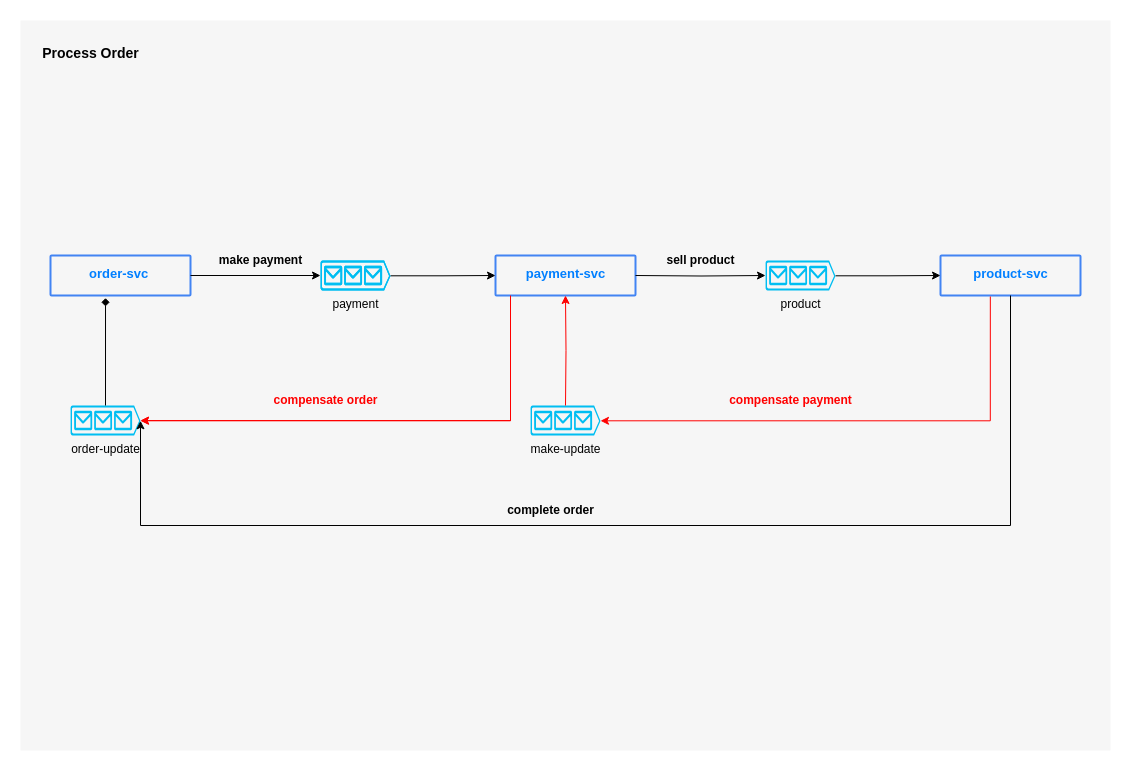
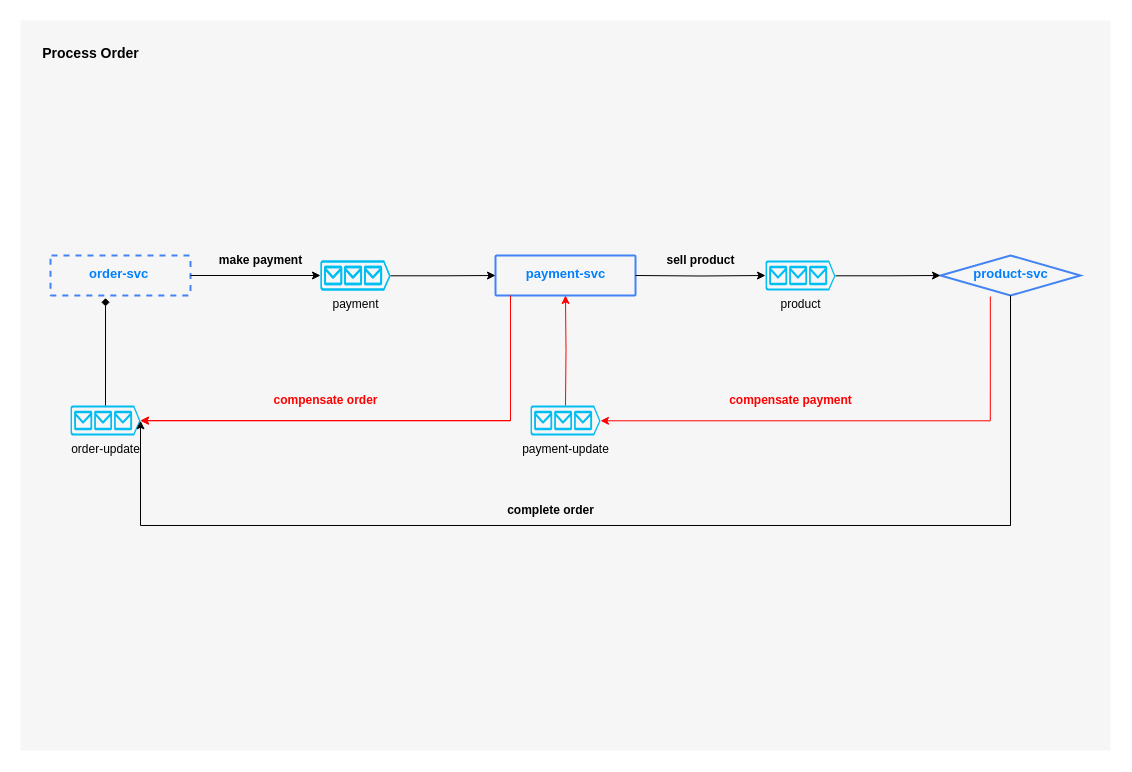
  <mxCell id="0" />
  <mxCell id="1" parent="0" />
  <mxCell id="2" value="" style="fillColor=#F6F6F6;strokeColor=none;shadow=0;gradientColor=none;fontSize=14;align=left;spacing=10;fontColor=#717171;9E9E9E;verticalAlign=top;spacingTop=-4;fontStyle=0;spacingLeft=40;html=1;" parent="1" vertex="1"><mxGeometry x="20" y="20" width="1090" height="730" as="geometry" /></mxCell>
- <mxCell id="3" value="&lt;font color=&quot;#007fff&quot;&gt;&lt;span style=&quot;font-size: 13px;&quot;&gt;&lt;b&gt;order-svc&lt;span style=&quot;white-space: pre;&quot;&gt; &lt;/span&gt;&lt;/b&gt;&lt;/span&gt;&lt;/font&gt;" style="rounded=1;absoluteArcSize=1;arcSize=2;html=1;strokeColor=#4284F3;gradientColor=none;shadow=0;fontSize=12;fontColor=#9E9E9E;align=center;verticalAlign=top;spacing=10;spacingTop=-4;fillColor=none;strokeWidth=2;" parent="2" vertex="1"><mxGeometry x="30" y="235" width="140" height="40" as="geometry" /></mxCell>
+ <mxCell id="3" value="&lt;font color=&quot;#007fff&quot;&gt;&lt;span style=&quot;font-size: 13px;&quot;&gt;&lt;b&gt;order-svc&lt;span style=&quot;white-space: pre;&quot;&gt; &lt;/span&gt;&lt;/b&gt;&lt;/span&gt;&lt;/font&gt;" style="rounded=1;absoluteArcSize=1;arcSize=2;html=1;strokeColor=#4284F3;gradientColor=none;shadow=0;fontSize=12;fontColor=#9E9E9E;align=center;verticalAlign=top;spacing=10;spacingTop=-4;fillColor=none;strokeWidth=2;dashed=1;" parent="2" vertex="1"><mxGeometry x="30" y="235" width="140" height="40" as="geometry" /></mxCell>
  <mxCell id="4" value="&lt;font color=&quot;#007fff&quot;&gt;&lt;span style=&quot;font-size: 13px;&quot;&gt;&lt;b&gt;payment-svc&lt;/b&gt;&lt;/span&gt;&lt;/font&gt;" style="rounded=1;absoluteArcSize=1;arcSize=2;html=1;strokeColor=#4284F3;gradientColor=none;shadow=0;fontSize=12;fontColor=#9E9E9E;align=center;verticalAlign=top;spacing=10;spacingTop=-4;fillColor=none;strokeWidth=2;" parent="2" vertex="1"><mxGeometry x="475" y="235" width="140" height="40" as="geometry" /></mxCell>
- <mxCell id="5" value="&lt;font color=&quot;#007fff&quot;&gt;&lt;span style=&quot;font-size: 13px;&quot;&gt;&lt;b&gt;product-svc&lt;/b&gt;&lt;/span&gt;&lt;/font&gt;" style="rounded=1;absoluteArcSize=1;arcSize=2;html=1;strokeColor=#4284F3;gradientColor=none;shadow=0;fontSize=12;fontColor=#9E9E9E;align=center;verticalAlign=top;spacing=10;spacingTop=-4;fillColor=none;strokeWidth=2;" parent="2" vertex="1"><mxGeometry x="920" y="235" width="140" height="40" as="geometry" /></mxCell>
+ <mxCell id="5" value="&lt;font color=&quot;#007fff&quot;&gt;&lt;span style=&quot;font-size: 13px;&quot;&gt;&lt;b&gt;product-svc&lt;/b&gt;&lt;/span&gt;&lt;/font&gt;" style="rhombus;absoluteArcSize=1;arcSize=2;html=1;strokeColor=#4284F3;gradientColor=none;shadow=0;fontSize=12;fontColor=#9E9E9E;align=center;verticalAlign=top;spacing=10;spacingTop=-4;fillColor=none;strokeWidth=2;" parent="2" vertex="1"><mxGeometry x="920" y="235" width="140" height="40" as="geometry" /></mxCell>
  <mxCell id="6" value="" style="edgeStyle=orthogonalEdgeStyle;rounded=0;orthogonalLoop=1;jettySize=auto;html=1;entryX=0;entryY=0.5;entryDx=0;entryDy=0;entryPerimeter=0;" parent="2" source="3" target="7" edge="1"><mxGeometry relative="1" as="geometry"><mxPoint x="280" y="255" as="targetPoint" /></mxGeometry></mxCell>
  <mxCell id="7" value="" style="verticalLabelPosition=bottom;html=1;verticalAlign=top;align=center;strokeColor=none;fillColor=#00BEF2;shape=mxgraph.azure.queue_generic;pointerEvents=1;fillStyle=solid;" parent="2" vertex="1"><mxGeometry x="300" y="240" width="70" height="30" as="geometry" /></mxCell>
  <mxCell id="8" value="" style="edgeStyle=orthogonalEdgeStyle;rounded=0;orthogonalLoop=1;jettySize=auto;html=1;exitX=1;exitY=0.51;exitDx=0;exitDy=0;exitPerimeter=0;entryX=0;entryY=0.5;entryDx=0;entryDy=0;" parent="2" source="7" target="4" edge="1"><mxGeometry relative="1" as="geometry"><mxPoint x="380" y="254.6" as="sourcePoint" /><mxPoint x="460" y="255" as="targetPoint" /></mxGeometry></mxCell>
  <mxCell id="9" value="payment" style="verticalLabelPosition=bottom;html=1;verticalAlign=top;align=center;strokeColor=none;fillColor=#00BEF2;shape=mxgraph.azure.queue_generic;pointerEvents=1;fillStyle=solid;" parent="2" vertex="1"><mxGeometry x="300" y="240" width="70" height="30" as="geometry" /></mxCell>
  <mxCell id="10" value="" style="edgeStyle=orthogonalEdgeStyle;rounded=0;orthogonalLoop=1;jettySize=auto;html=1;entryX=0;entryY=0.5;entryDx=0;entryDy=0;exitX=1;exitY=0.51;exitDx=0;exitDy=0;exitPerimeter=0;" parent="2" source="12" target="5" edge="1"><mxGeometry relative="1" as="geometry"><mxPoint x="820" y="255" as="sourcePoint" /><mxPoint x="910" y="255" as="targetPoint" /></mxGeometry></mxCell>
  <mxCell id="11" value="" style="edgeStyle=orthogonalEdgeStyle;rounded=0;orthogonalLoop=1;jettySize=auto;html=1;entryX=0;entryY=0.5;entryDx=0;entryDy=0;entryPerimeter=0;" parent="2" target="12" edge="1"><mxGeometry relative="1" as="geometry"><mxPoint x="615" y="255" as="sourcePoint" /><mxPoint x="725" y="255" as="targetPoint" /></mxGeometry></mxCell>
  <mxCell id="12" value="product" style="verticalLabelPosition=bottom;html=1;verticalAlign=top;align=center;strokeColor=none;fillColor=#00BEF2;shape=mxgraph.azure.queue_generic;pointerEvents=1;fillStyle=solid;" parent="2" vertex="1"><mxGeometry x="745" y="240" width="70" height="30" as="geometry" /></mxCell>
  <mxCell id="13" value="order-update" style="verticalLabelPosition=bottom;html=1;verticalAlign=top;align=center;strokeColor=none;fillColor=#00BEF2;shape=mxgraph.azure.queue_generic;pointerEvents=1;fillStyle=solid;" parent="2" vertex="1"><mxGeometry x="50" y="385" width="70" height="30" as="geometry" /></mxCell>
- <mxCell id="14" value="make-update" style="verticalLabelPosition=bottom;html=1;verticalAlign=top;align=center;strokeColor=none;fillColor=#00BEF2;shape=mxgraph.azure.queue_generic;pointerEvents=1;fillStyle=solid;" parent="2" vertex="1"><mxGeometry x="510" y="385" width="70" height="30" as="geometry" /></mxCell>
+ <mxCell id="14" value="payment-update" style="verticalLabelPosition=bottom;html=1;verticalAlign=top;align=center;strokeColor=none;fillColor=#00BEF2;shape=mxgraph.azure.queue_generic;pointerEvents=1;fillStyle=solid;" parent="2" vertex="1"><mxGeometry x="510" y="385" width="70" height="30" as="geometry" /></mxCell>
  <mxCell id="15" value="" style="edgeStyle=orthogonalEdgeStyle;rounded=0;orthogonalLoop=1;jettySize=auto;html=1;exitX=0.5;exitY=1;exitDx=0;exitDy=0;entryX=1;entryY=0.51;entryDx=0;entryDy=0;entryPerimeter=0;" parent="2" source="5" target="13" edge="1"><mxGeometry relative="1" as="geometry"><mxPoint x="990" y="315" as="sourcePoint" /><mxPoint x="670" y="400" as="targetPoint" /><Array as="points"><mxPoint x="990" y="505" /><mxPoint x="120" y="505" /></Array></mxGeometry></mxCell>
  <mxCell id="16" value="" style="edgeStyle=orthogonalEdgeStyle;rounded=0;orthogonalLoop=1;jettySize=auto;html=1;entryX=1;entryY=0.51;entryDx=0;entryDy=0;entryPerimeter=0;strokeColor=#FF0000;exitX=0.356;exitY=1.025;exitDx=0;exitDy=0;exitPerimeter=0;" parent="2" source="5" target="14" edge="1"><mxGeometry relative="1" as="geometry"><mxPoint x="970" y="315" as="sourcePoint" /><mxPoint x="760" y="500" as="targetPoint" /><Array as="points"><mxPoint x="970" y="400" /></Array></mxGeometry></mxCell>
  <mxCell id="17" value="" style="edgeStyle=orthogonalEdgeStyle;rounded=0;orthogonalLoop=1;jettySize=auto;html=1;strokeColor=#FF0000;entryX=0.5;entryY=1;entryDx=0;entryDy=0;" parent="2" target="4" edge="1"><mxGeometry relative="1" as="geometry"><mxPoint x="545" y="385" as="sourcePoint" /><mxPoint x="545" y="315" as="targetPoint" /><Array as="points" /></mxGeometry></mxCell>
  <mxCell id="18" value="" style="rounded=0;orthogonalLoop=1;jettySize=auto;html=1;strokeColor=#FF0000;edgeStyle=orthogonalEdgeStyle;entryX=1;entryY=0.51;entryDx=0;entryDy=0;entryPerimeter=0;" parent="2" target="13" edge="1"><mxGeometry relative="1" as="geometry"><mxPoint x="490" y="275" as="sourcePoint" /><mxPoint x="150" y="360" as="targetPoint" /><Array as="points"><mxPoint x="490" y="275" /><mxPoint x="490" y="360" /></Array></mxGeometry></mxCell>
  <mxCell id="19" value="" style="edgeStyle=orthogonalEdgeStyle;rounded=0;orthogonalLoop=1;jettySize=auto;html=1;exitX=0.5;exitY=0;exitDx=0;exitDy=0;exitPerimeter=0;entryX=0.393;entryY=1.065;entryDx=0;entryDy=0;entryPerimeter=0;endArrow=diamond;" parent="2" source="13" target="3" edge="1"><mxGeometry relative="1" as="geometry"><mxPoint x="60" y="325" as="sourcePoint" /><mxPoint x="140" y="325" as="targetPoint" /></mxGeometry></mxCell>
  <mxCell id="20" value="" style="rounded=0;orthogonalLoop=1;jettySize=auto;html=1;strokeColor=#FF0000;edgeStyle=orthogonalEdgeStyle;entryX=1;entryY=0.51;entryDx=0;entryDy=0;entryPerimeter=0;" parent="2" edge="1"><mxGeometry relative="1" as="geometry"><mxPoint x="490" y="315" as="sourcePoint" /><mxPoint x="120" y="400" as="targetPoint" /><Array as="points"><mxPoint x="490" y="315" /><mxPoint x="490" y="400" /></Array></mxGeometry></mxCell>
  <mxCell id="21" value="&lt;b&gt;make payment&lt;/b&gt;" style="text;html=1;align=center;verticalAlign=middle;resizable=0;points=[];autosize=1;strokeColor=none;fillColor=none;" parent="2" vertex="1"><mxGeometry x="185" y="225" width="110" height="30" as="geometry" /></mxCell>
  <mxCell id="22" value="&lt;b&gt;sell product&lt;/b&gt;" style="text;html=1;align=center;verticalAlign=middle;resizable=0;points=[];autosize=1;strokeColor=none;fillColor=none;" parent="2" vertex="1"><mxGeometry x="635" y="225" width="90" height="30" as="geometry" /></mxCell>
  <mxCell id="23" value="&lt;b&gt;complete order&lt;/b&gt;" style="text;html=1;align=center;verticalAlign=middle;resizable=0;points=[];autosize=1;strokeColor=none;fillColor=none;" parent="2" vertex="1"><mxGeometry x="475" y="475" width="110" height="30" as="geometry" /></mxCell>
  <mxCell id="24" value="&lt;b&gt;&lt;font color=&quot;#ff0000&quot;&gt;compensate payment&lt;/font&gt;&lt;/b&gt;" style="text;html=1;align=center;verticalAlign=middle;resizable=0;points=[];autosize=1;strokeColor=none;fillColor=none;" parent="2" vertex="1"><mxGeometry x="695" y="365" width="150" height="30" as="geometry" /></mxCell>
  <mxCell id="25" value="&lt;b&gt;&lt;font color=&quot;#ff0000&quot;&gt;compensate order&lt;/font&gt;&lt;/b&gt;" style="text;html=1;align=center;verticalAlign=middle;resizable=0;points=[];autosize=1;strokeColor=none;fillColor=none;" parent="2" vertex="1"><mxGeometry x="240" y="365" width="130" height="30" as="geometry" /></mxCell>
  <mxCell id="26" value="&lt;font style=&quot;font-size: 14px;&quot;&gt;Process Order&lt;/font&gt;" style="text;strokeColor=none;fillColor=none;html=1;fontSize=24;fontStyle=1;verticalAlign=middle;align=center;" vertex="1" parent="2"><mxGeometry x="10" y="10" width="120" height="40" as="geometry" /></mxCell>
